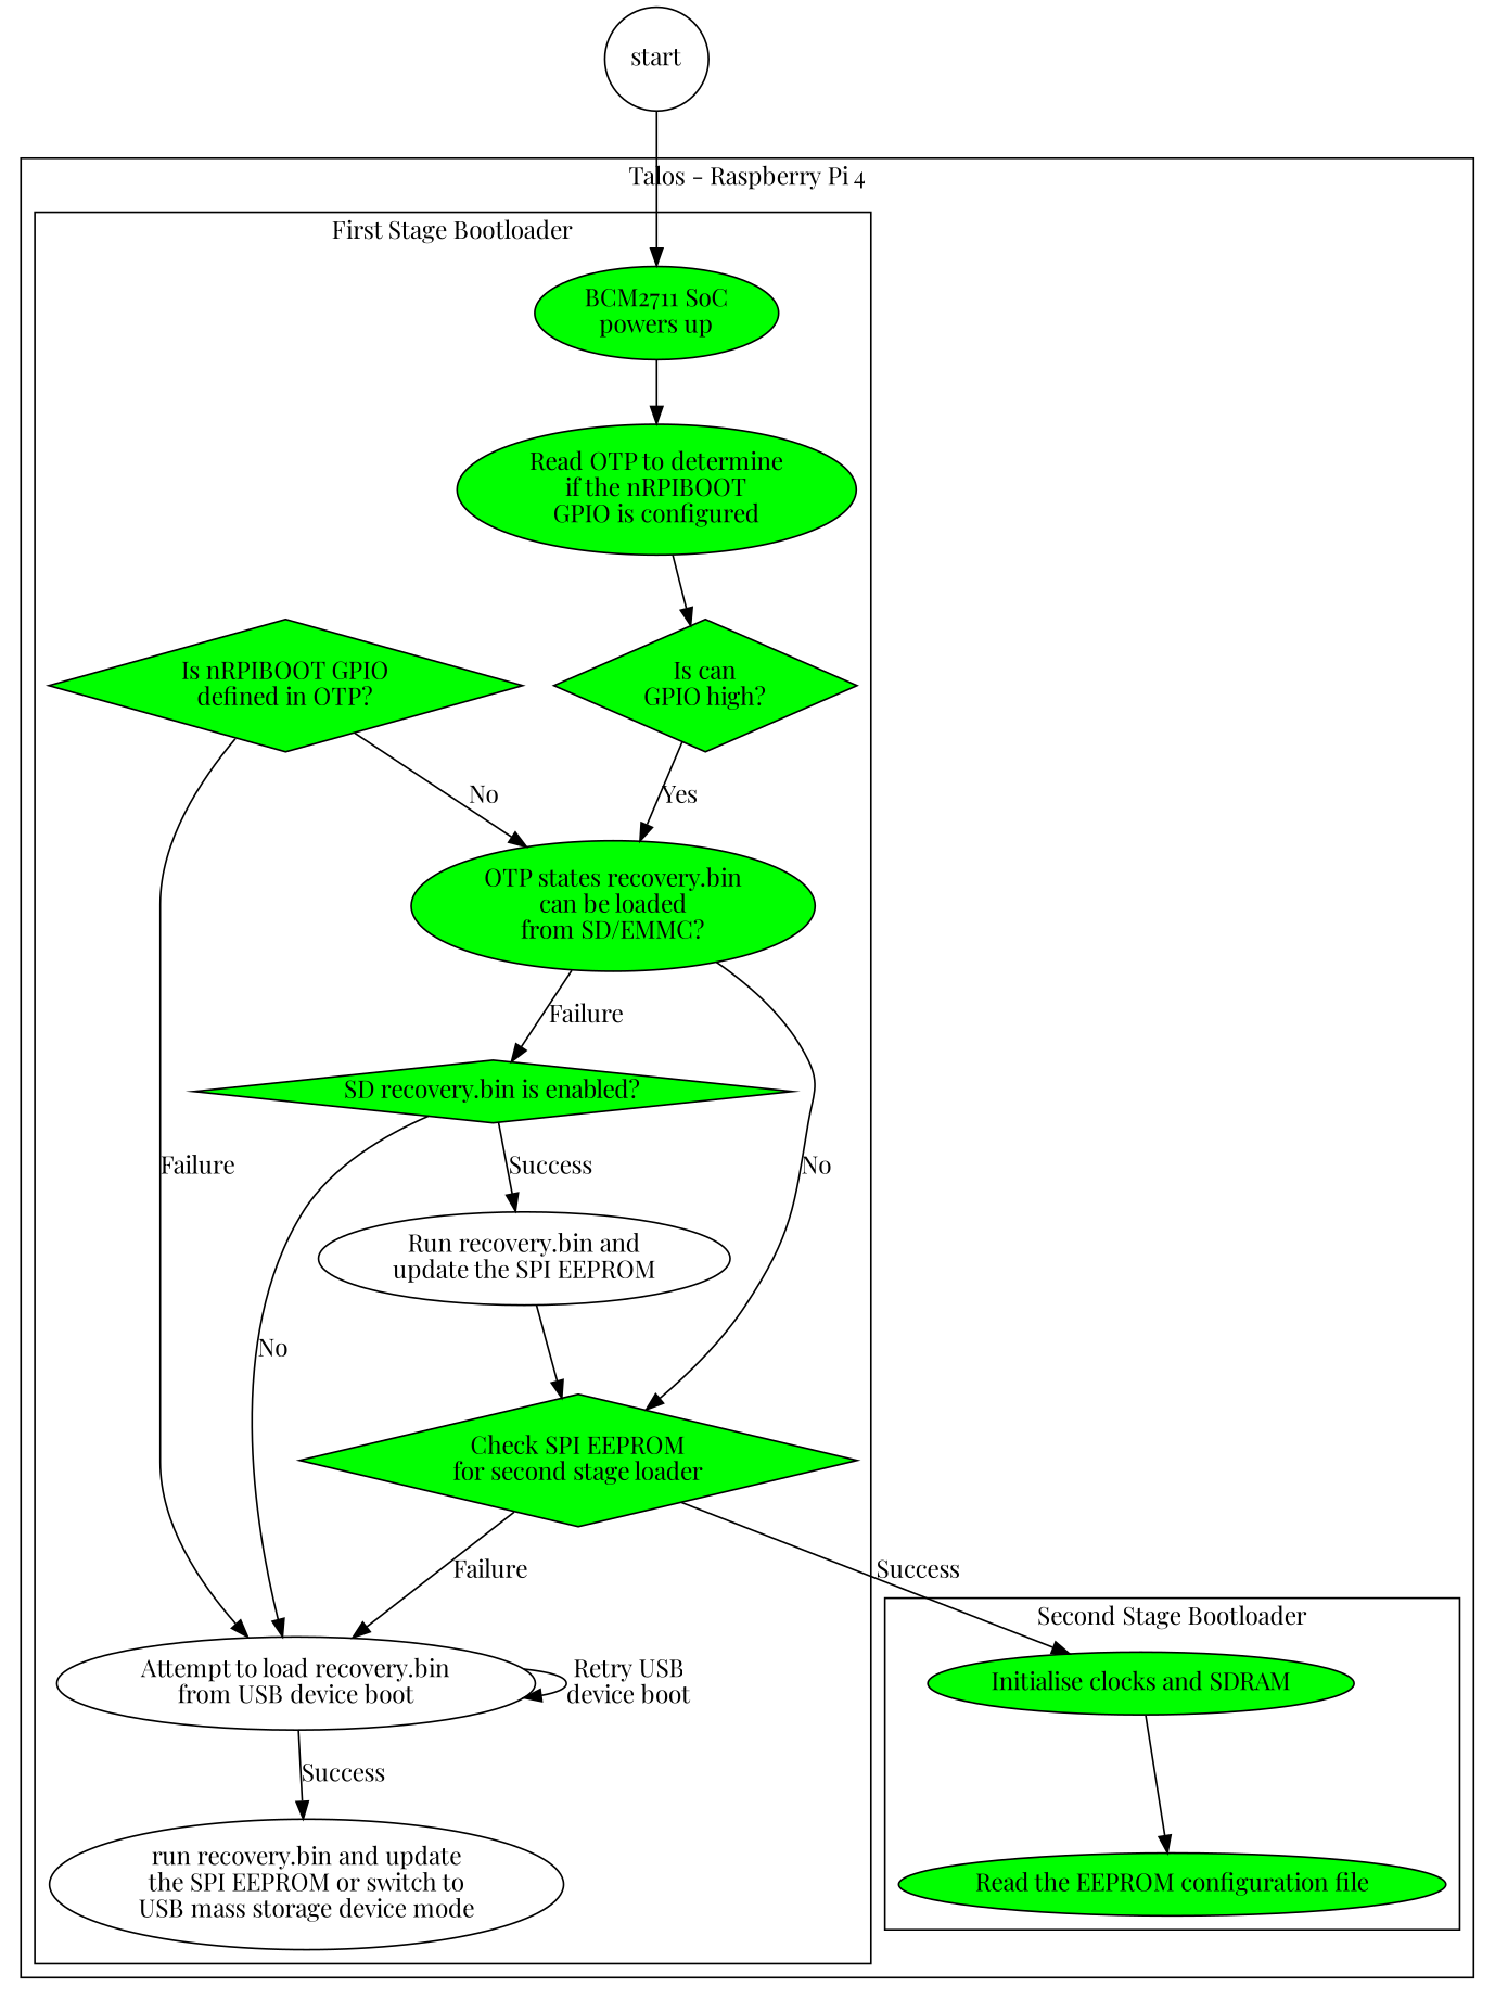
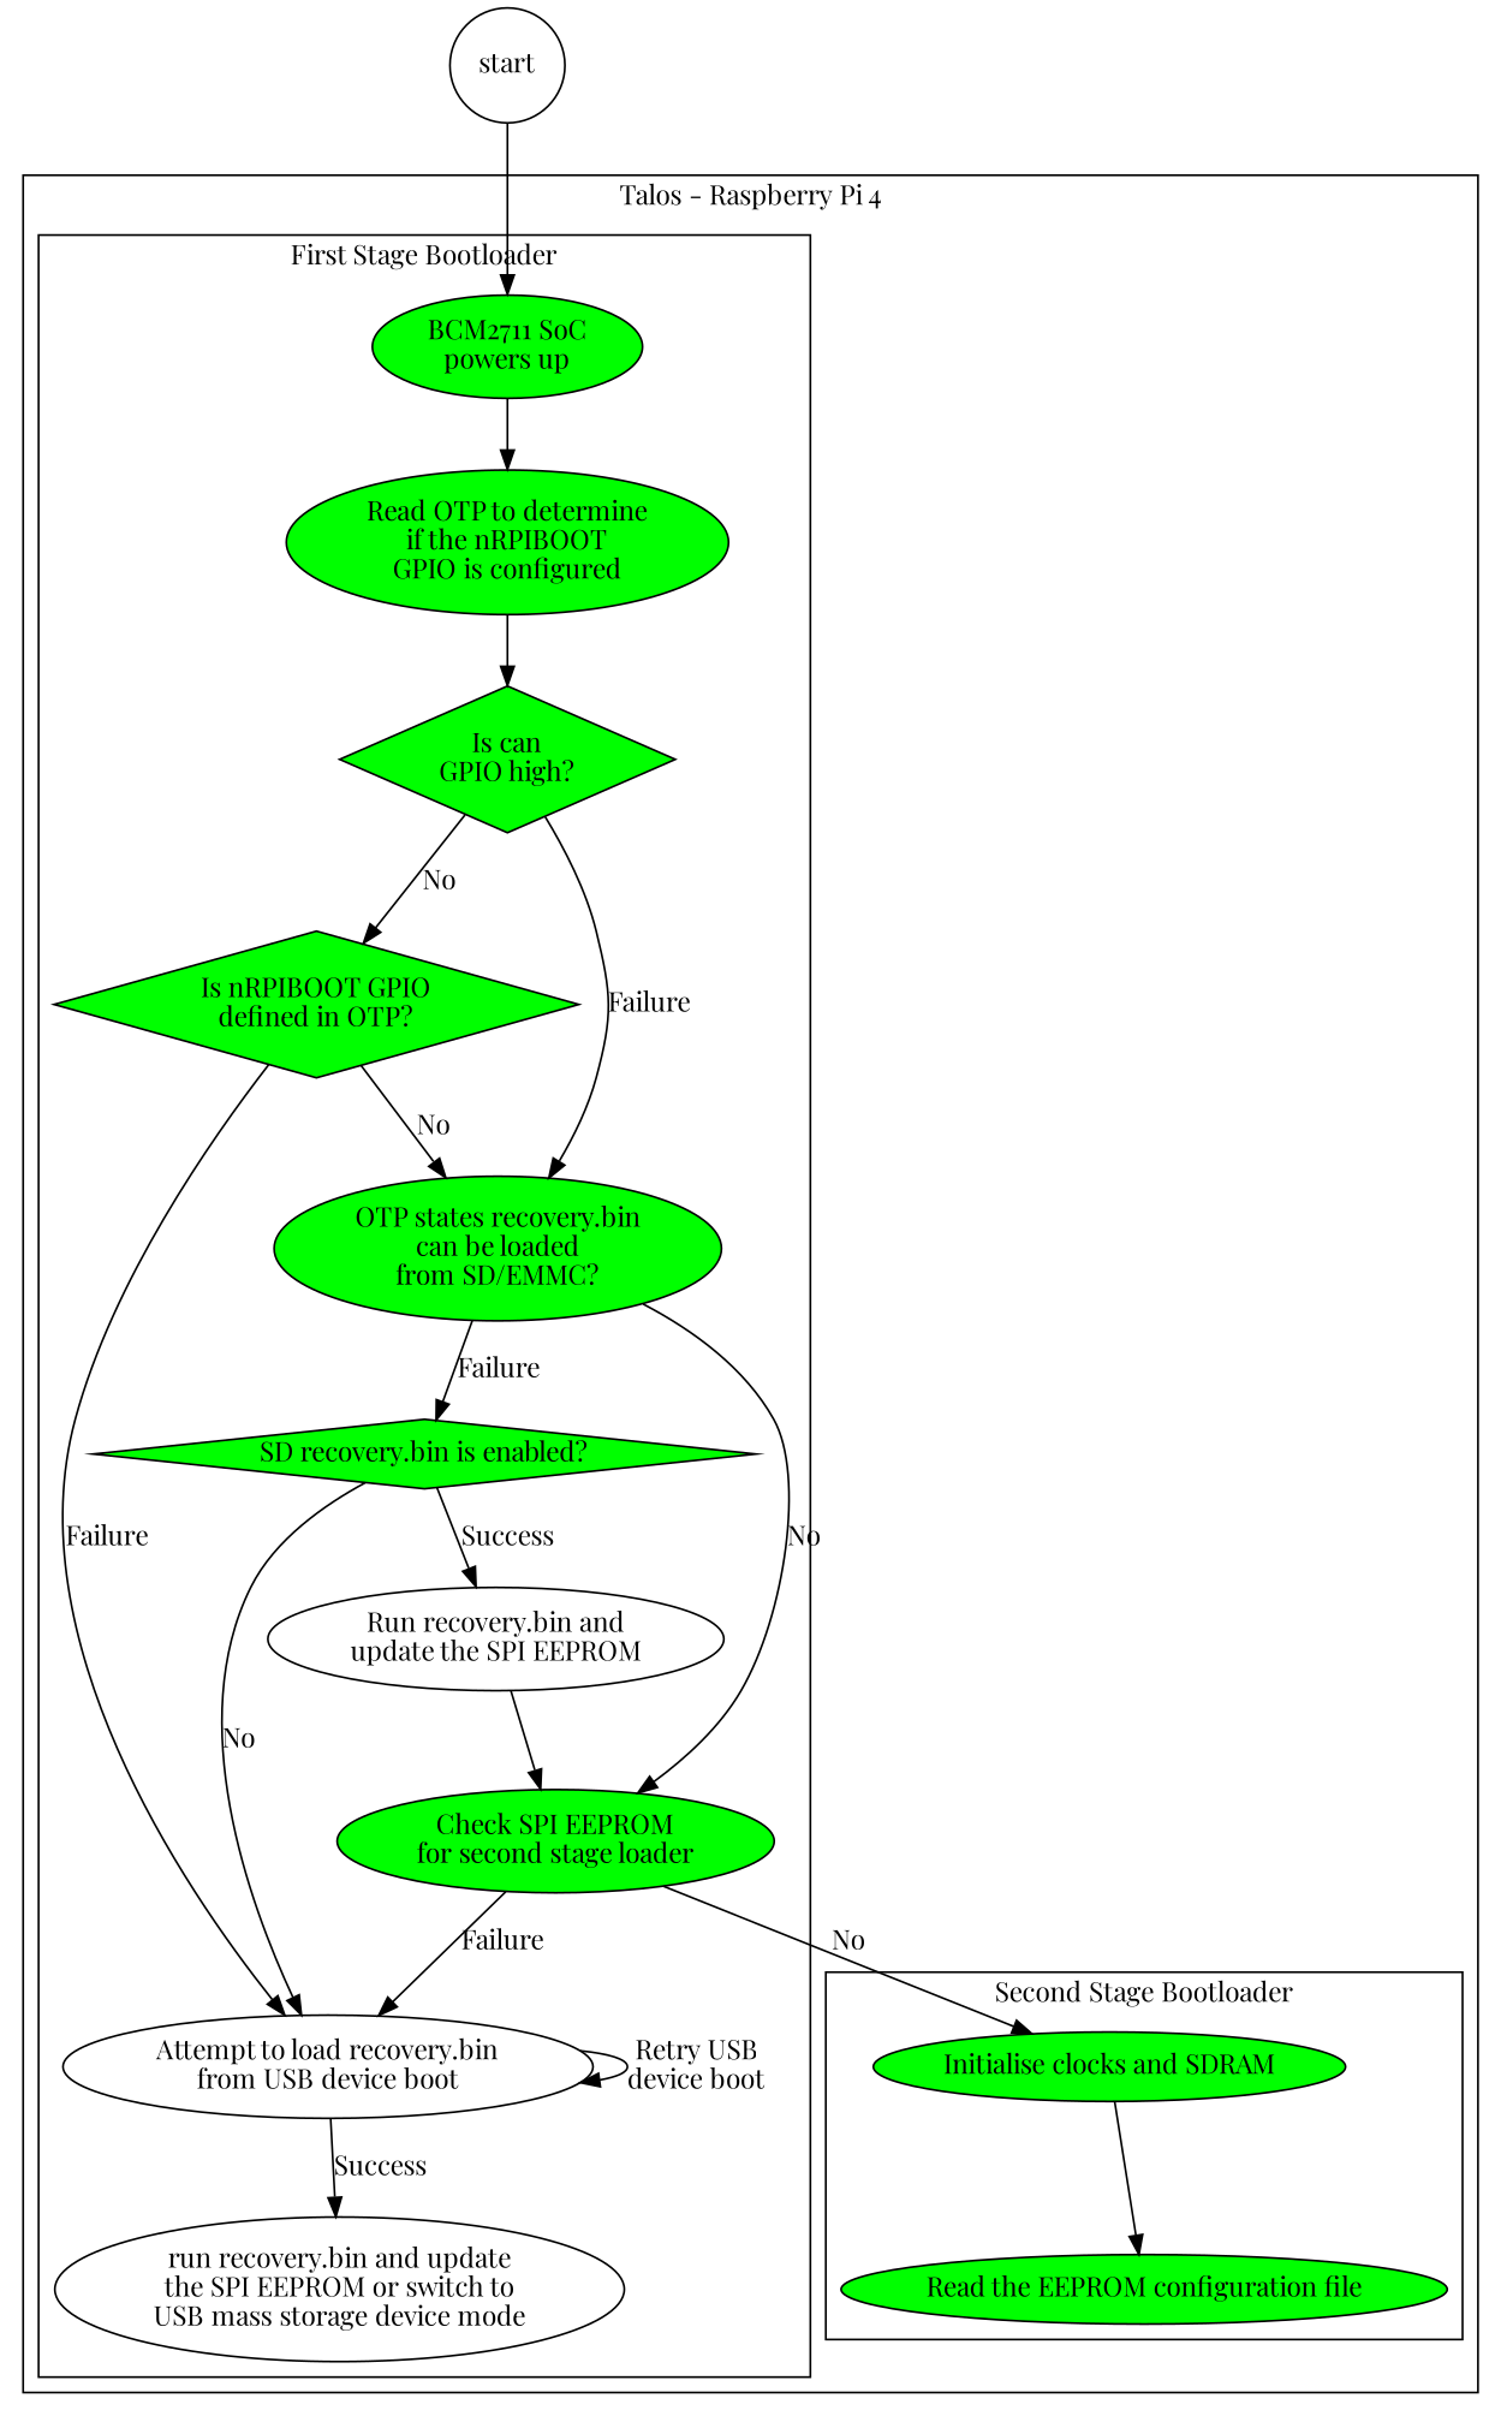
  digraph {
    fontname="Playfair Display"
    node [fillcolor=green fontname="Playfair Display" style=filled]
    edge [fontname="Playfair Display"]
    n1 [label="BCM2711 SoC\npowers up"]
    n2 [label="Read OTP to determine\nif the nRPIBOOT\nGPIO is configured"]
    n3 [label="Is can\nGPIO high?" shape=diamond]
    n4 [label="Is nRPIBOOT GPIO\ndefined in OTP?" shape=diamond]
    n5 [label="OTP states recovery.bin\ncan be loaded\nfrom SD/EMMC?"]
    n6 [label="Attempt to load recovery.bin\nfrom USB device boot" fillcolor="" style=""]
    n7 [label="SD recovery.bin is enabled?" shape=diamond]
-   n8 [label="Check SPI EEPROM\nfor second stage loader" shape=diamond]
+   n8 [label="Check SPI EEPROM\nfor second stage loader"]
    n9 [label="Run recovery.bin and\nupdate the SPI EEPROM" fillcolor="" style=""]
    n10 [label="run recovery.bin and update\nthe SPI EEPROM or switch to\nUSB mass storage device mode" fillcolor="" style=""]
    n11 [label="Initialise clocks and SDRAM"]
    n12 [label="Read the EEPROM configuration file"]
    start [shape=circle fillcolor="" style=""]
    subgraph cluster_1 {
      label="Talos - Raspberry Pi 4"
      subgraph cluster_2 {
        label="First Stage Bootloader"
        n1
        n2
        n3
        n4
        n5
        n6
        n7
        n8
        n9
        n10
      }
      subgraph cluster_3 {
        label="Second Stage Bootloader"
        n11
        n12
      }
    }
    subgraph cluster_4 {
      label="Sidero - Raspberry Pi 4"
      subgraph cluster_5 {
        label=TFTP
      }
      subgraph cluster_6 {
        label=HTTP
      }
    }
    n1 -> n2
    n2 -> n3
-   n3 -> n5 [label=Yes]
+   n3 -> n4 [label=No]
+   n3 -> n5 [label=Failure]
    n4 -> n5 [label=No]
    n4 -> n6 [label=Failure]
    n5 -> n7 [label=Failure]
    n5 -> n8 [label=No]
    n6 -> n6 [label="Retry USB\ndevice boot"]
    n6 -> n10 [label=Success]
    n7 -> n6 [label=No]
    n7 -> n9 [label=Success]
    n8 -> n6 [label=Failure]
-   n8 -> n11 [label=Success]
+   n8 -> n11 [label=No]
    n9 -> n8
    n11 -> n12
    start -> n1
  }
